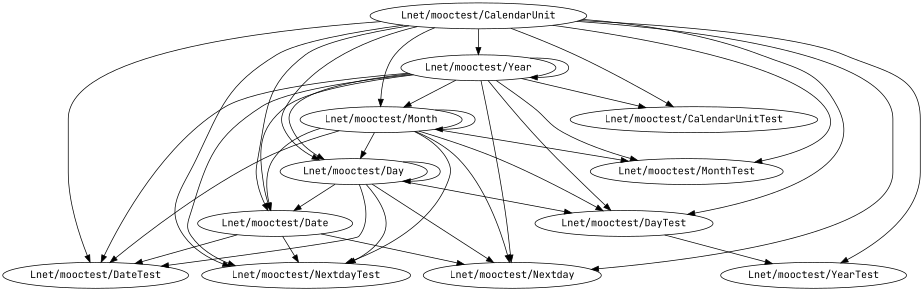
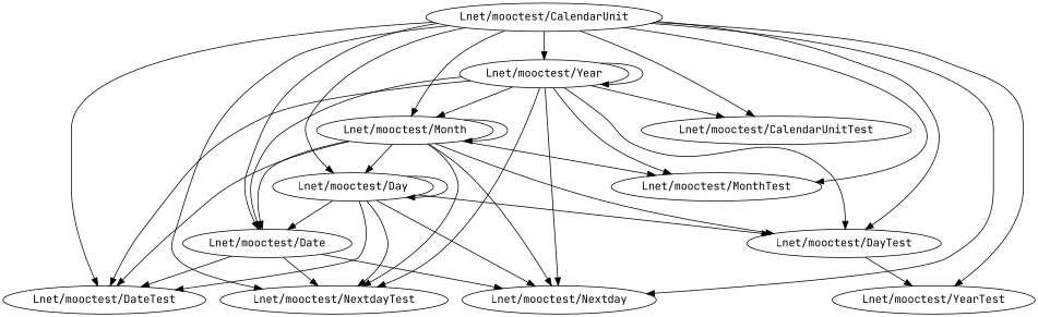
  digraph {
    fontname="JetBrains Mono"
    node [fontname="JetBrains Mono"]
    edge [fontname="JetBrains Mono"]
    "Lnet/mooctest/Year"
    "Lnet/mooctest/Date"
    "Lnet/mooctest/CalendarUnitTest"
    "Lnet/mooctest/Month"
    "Lnet/mooctest/MonthTest"
    "Lnet/mooctest/DayTest"
    "Lnet/mooctest/DateTest"
    "Lnet/mooctest/Nextday"
    "Lnet/mooctest/NextdayTest"
    "Lnet/mooctest/Day"
    "Lnet/mooctest/YearTest"
    "Lnet/mooctest/CalendarUnit"
    "Lnet/mooctest/Year" -> "Lnet/mooctest/Year"
    "Lnet/mooctest/Year" -> "Lnet/mooctest/Date"
    "Lnet/mooctest/Year" -> "Lnet/mooctest/CalendarUnitTest"
    "Lnet/mooctest/Year" -> "Lnet/mooctest/Month"
    "Lnet/mooctest/Year" -> "Lnet/mooctest/MonthTest"
    "Lnet/mooctest/Year" -> "Lnet/mooctest/DayTest"
    "Lnet/mooctest/Year" -> "Lnet/mooctest/DateTest"
    "Lnet/mooctest/Year" -> "Lnet/mooctest/Nextday"
    "Lnet/mooctest/Year" -> "Lnet/mooctest/NextdayTest"
-   "Lnet/mooctest/Year" -> "Lnet/mooctest/Day"
    "Lnet/mooctest/Date" -> "Lnet/mooctest/DateTest"
    "Lnet/mooctest/Date" -> "Lnet/mooctest/Nextday"
    "Lnet/mooctest/Date" -> "Lnet/mooctest/NextdayTest"
    "Lnet/mooctest/Month" -> "Lnet/mooctest/Date"
    "Lnet/mooctest/Month" -> "Lnet/mooctest/Month"
    "Lnet/mooctest/Month" -> "Lnet/mooctest/MonthTest"
    "Lnet/mooctest/Month" -> "Lnet/mooctest/DayTest"
    "Lnet/mooctest/Month" -> "Lnet/mooctest/DateTest"
    "Lnet/mooctest/Month" -> "Lnet/mooctest/Nextday"
    "Lnet/mooctest/Month" -> "Lnet/mooctest/NextdayTest"
    "Lnet/mooctest/Month" -> "Lnet/mooctest/Day"
    "Lnet/mooctest/DayTest" -> "Lnet/mooctest/YearTest"
    "Lnet/mooctest/Day" -> "Lnet/mooctest/Date"
    "Lnet/mooctest/Day" -> "Lnet/mooctest/DayTest"
    "Lnet/mooctest/Day" -> "Lnet/mooctest/DateTest"
    "Lnet/mooctest/Day" -> "Lnet/mooctest/Nextday"
    "Lnet/mooctest/Day" -> "Lnet/mooctest/NextdayTest"
    "Lnet/mooctest/Day" -> "Lnet/mooctest/Day"
    "Lnet/mooctest/CalendarUnit" -> "Lnet/mooctest/Year"
    "Lnet/mooctest/CalendarUnit" -> "Lnet/mooctest/Date"
    "Lnet/mooctest/CalendarUnit" -> "Lnet/mooctest/CalendarUnitTest"
    "Lnet/mooctest/CalendarUnit" -> "Lnet/mooctest/Month"
    "Lnet/mooctest/CalendarUnit" -> "Lnet/mooctest/MonthTest"
    "Lnet/mooctest/CalendarUnit" -> "Lnet/mooctest/DayTest"
    "Lnet/mooctest/CalendarUnit" -> "Lnet/mooctest/DateTest"
    "Lnet/mooctest/CalendarUnit" -> "Lnet/mooctest/Nextday"
    "Lnet/mooctest/CalendarUnit" -> "Lnet/mooctest/NextdayTest"
    "Lnet/mooctest/CalendarUnit" -> "Lnet/mooctest/Day"
    "Lnet/mooctest/CalendarUnit" -> "Lnet/mooctest/YearTest"
  }
